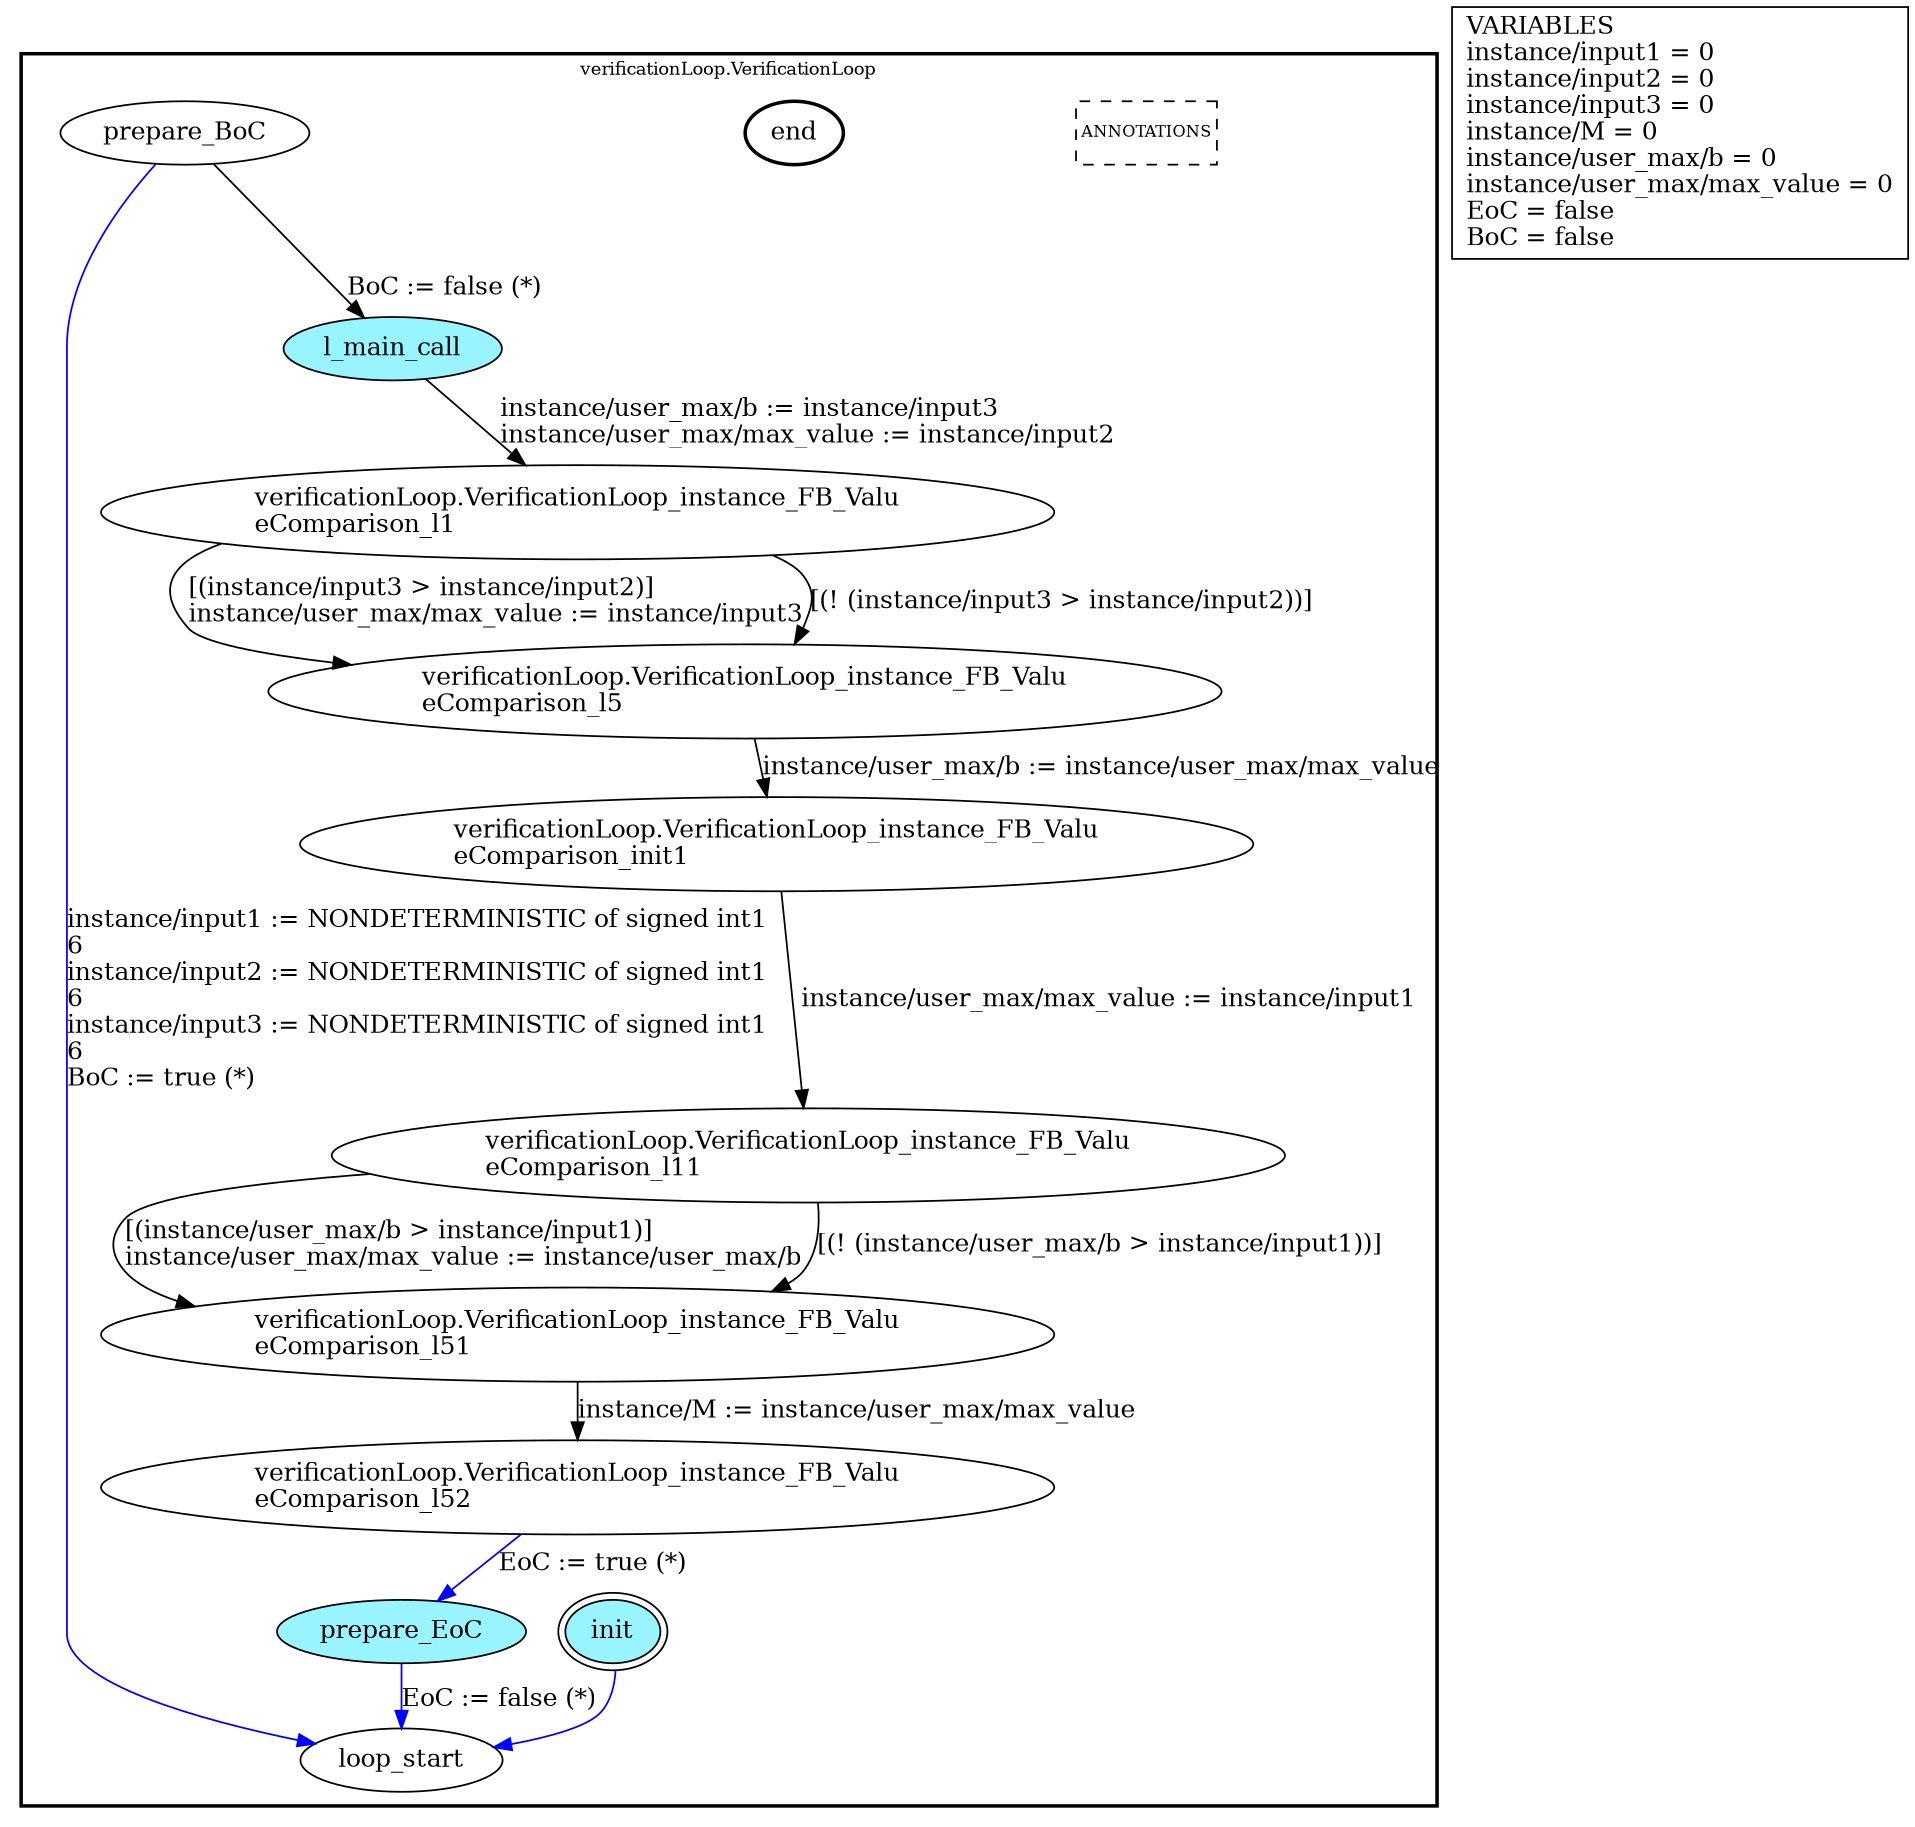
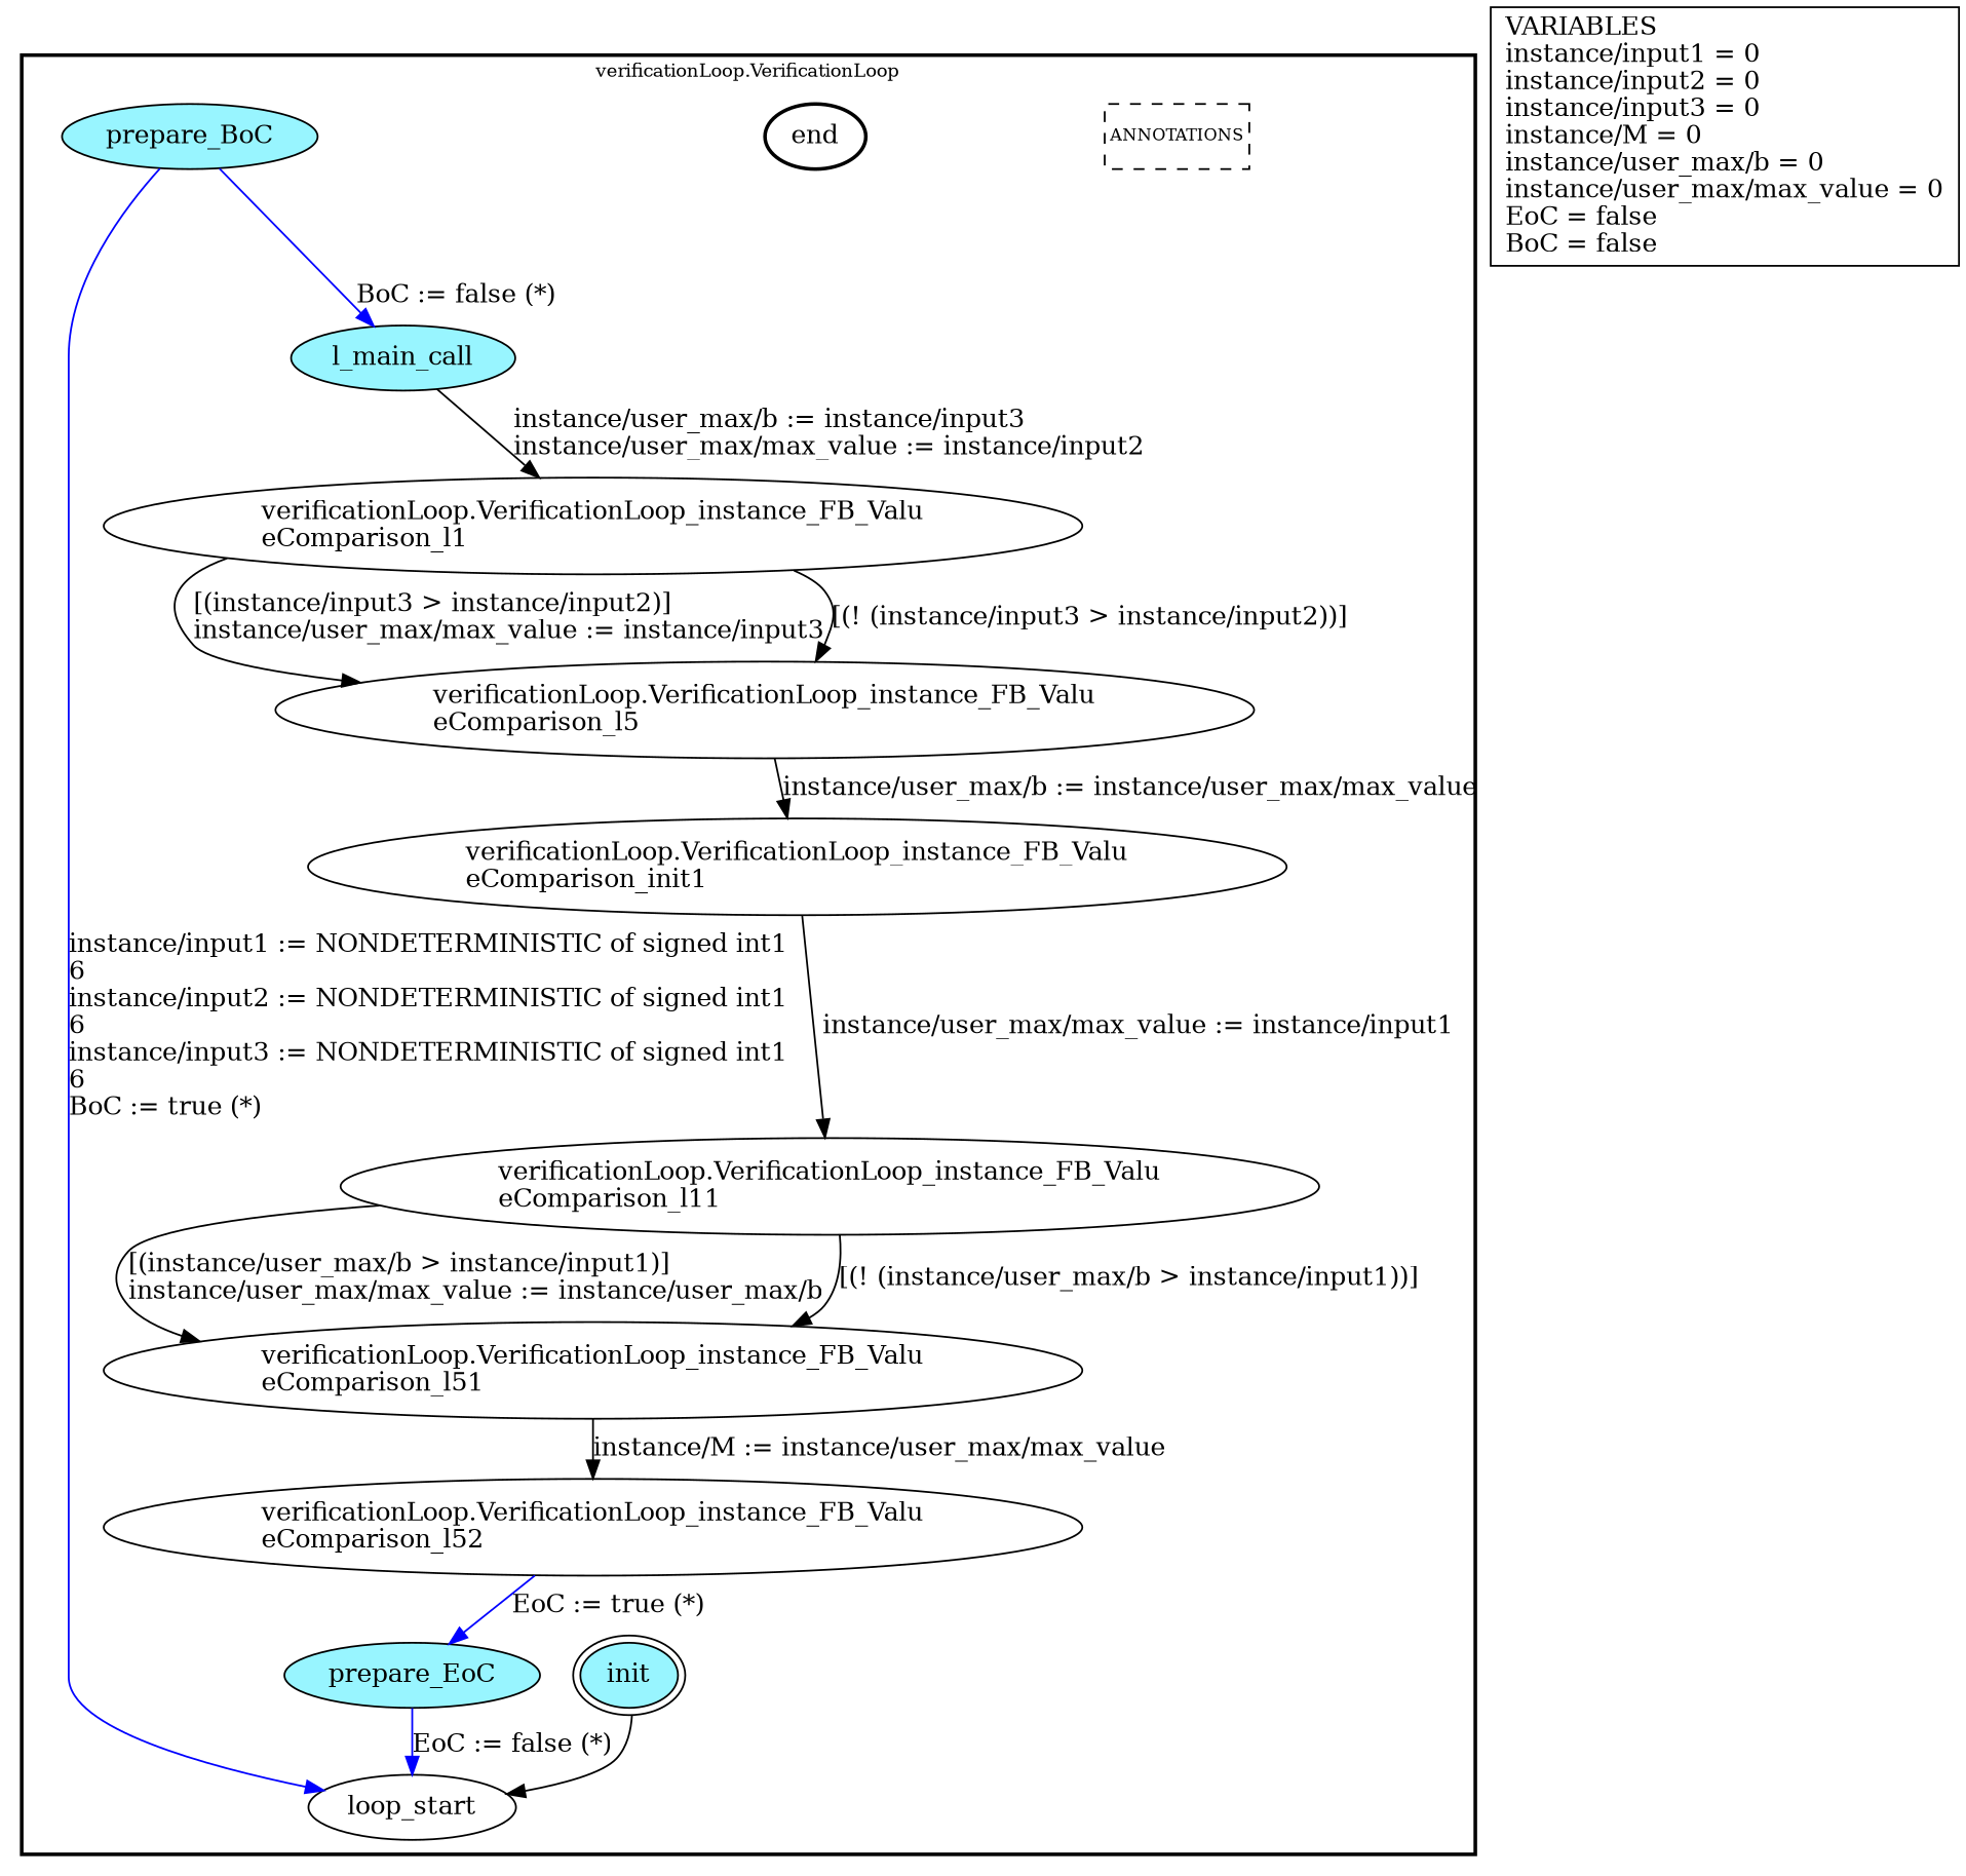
  digraph {
    node [fillcolor=white shape=ellipse style=filled color=black]
    edge [color=black]
    n1 [fontsize=9 label=ANNOTATIONS margin="0.04,0.04" shape=rectangle style=dashed color=""]
    n2 [fillcolor=cadetblue1 label=init peripheries=2]
    n3 [label=loop_start]
    n4 [fillcolor=cadetblue1 label=end style=bold]
-   n5 [label=prepare_BoC]
+   n5 [fillcolor=cadetblue1 label=prepare_BoC]
    n6 [fillcolor=cadetblue1 label=l_main_call]
    n7 [label="verificationLoop.VerificationLoop_instance_FB_Valu\leComparison_l1\l"]
    n8 [fillcolor=cadetblue1 label=prepare_EoC]
    n9 [label="verificationLoop.VerificationLoop_instance_FB_Valu\leComparison_l5\l"]
    n10 [label="verificationLoop.VerificationLoop_instance_FB_Valu\leComparison_init1\l"]
    n11 [label="verificationLoop.VerificationLoop_instance_FB_Valu\leComparison_l11\l"]
    n12 [label="verificationLoop.VerificationLoop_instance_FB_Valu\leComparison_l51\l"]
    n13 [label="verificationLoop.VerificationLoop_instance_FB_Valu\leComparison_l52\l"]
    n14 [fillcolor=lightgray label="VARIABLES\linstance/input1 = 0\linstance/input2 = 0\linstance/input3 = 0\linstance/M = 0\linstance/user_max/b = 0\linstance/user_max/max_value = 0\lEoC = false\lBoC = false\l" shape=rectangle style="" color=""]
    subgraph cluster_1 {
      color=black
      fontsize=10
      label="verificationLoop.VerificationLoop"
      ranksep=0.4
      style=bold
      n1
      n2
      n3
      n4
      n5
      n6
      n7
      n8
      n9
      n10
      n11
      n12
      n13
    }
-   n2 -> n3 [color=blue]
+   n2 -> n3
    n5 -> n3 [color=blue label="instance/input1 := NONDETERMINISTIC of signed int1\l6\linstance/input2 := NONDETERMINISTIC of signed int1\l6\linstance/input3 := NONDETERMINISTIC of signed int1\l6\lBoC := true (*)\l"]
-   n5 -> n6 [label="BoC := false (*)"]
+   n5 -> n6 [color=blue label="BoC := false (*)"]
    n6 -> n7 [label="instance/user_max/b := instance/input3\linstance/user_max/max_value := instance/input2\l"]
    n7 -> n9 [label="[(instance/input3 > instance/input2)]\linstance/user_max/max_value := instance/input3\l"]
    n7 -> n9 [label="[(! (instance/input3 > instance/input2))]"]
    n8 -> n3 [color=blue label="EoC := false (*)"]
    n9 -> n10 [label="instance/user_max/b := instance/user_max/max_value"]
    n10 -> n11 [label="instance/user_max/max_value := instance/input1"]
    n11 -> n12 [label="[(instance/user_max/b > instance/input1)]\linstance/user_max/max_value := instance/user_max/b\l"]
    n11 -> n12 [label="[(! (instance/user_max/b > instance/input1))]"]
    n12 -> n13 [label="instance/M := instance/user_max/max_value"]
    n13 -> n8 [color=blue label="EoC := true (*)"]
  }
